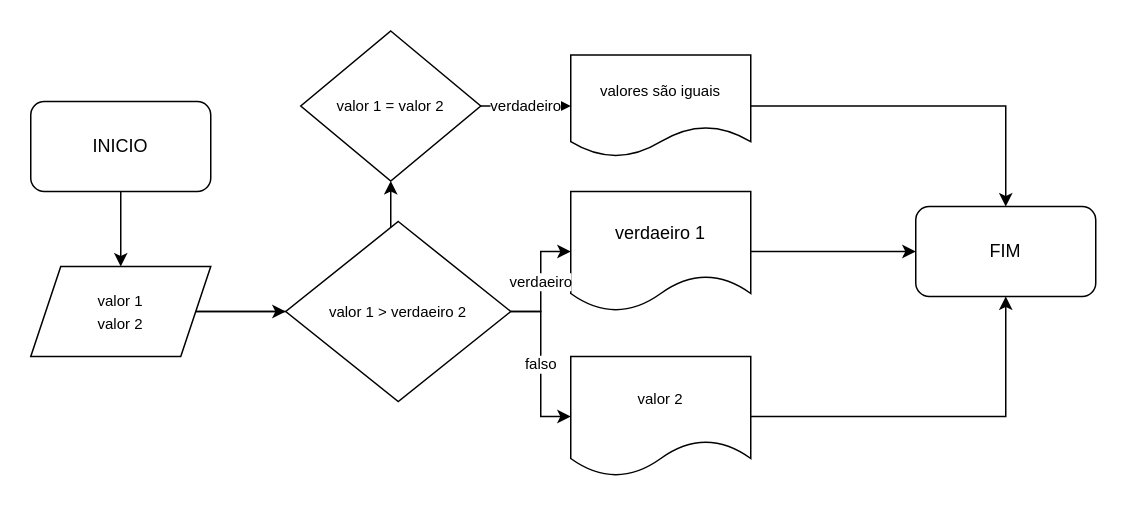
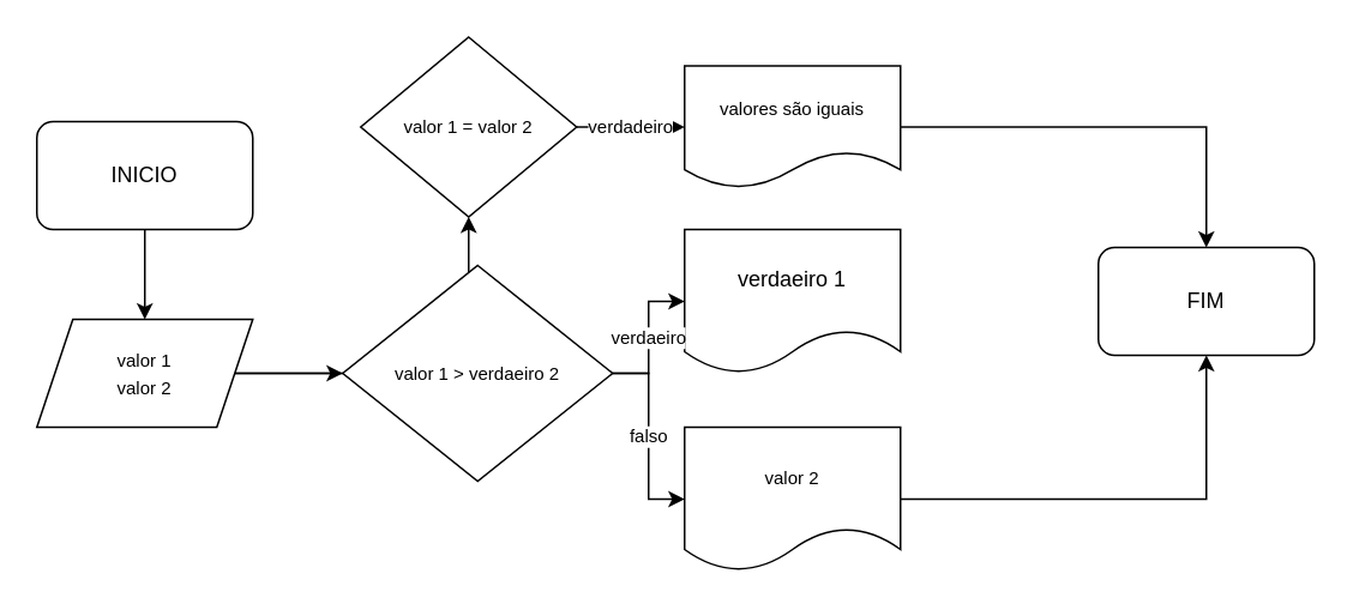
  <mxCell id="0" />
  <mxCell id="1" parent="0" />
  <mxCell id="2" value="" style="edgeStyle=orthogonalEdgeStyle;rounded=0;orthogonalLoop=1;jettySize=auto;html=1;" edge="1" parent="1" source="3" target="6"><mxGeometry relative="1" as="geometry" /></mxCell>
  <mxCell id="3" value="INICIO" style="rounded=1;whiteSpace=wrap;html=1;" vertex="1" parent="1"><mxGeometry x="20" y="67" width="120" height="60" as="geometry" /></mxCell>
  <mxCell id="4" value="" style="edgeStyle=orthogonalEdgeStyle;rounded=0;orthogonalLoop=1;jettySize=auto;html=1;" edge="1" parent="1" source="6"><mxGeometry relative="1" as="geometry"><mxPoint x="190" y="207" as="targetPoint" /></mxGeometry></mxCell>
  <mxCell id="5" value="" style="edgeStyle=orthogonalEdgeStyle;rounded=0;orthogonalLoop=1;jettySize=auto;html=1;fontSize=10;" edge="1" parent="1" source="6" target="16"><mxGeometry relative="1" as="geometry" /></mxCell>
  <mxCell id="6" value="&lt;font size=&quot;1&quot;&gt;valor 1&lt;br&gt;valor 2&lt;br&gt;&lt;/font&gt;" style="shape=parallelogram;perimeter=parallelogramPerimeter;whiteSpace=wrap;html=1;fixedSize=1;" vertex="1" parent="1"><mxGeometry x="20" y="177" width="120" height="60" as="geometry" /></mxCell>
- <mxCell id="7" value="" style="edgeStyle=orthogonalEdgeStyle;rounded=0;orthogonalLoop=1;jettySize=auto;html=1;fontSize=10;" edge="1" parent="1" source="8" target="9"><mxGeometry relative="1" as="geometry" /></mxCell>
  <mxCell id="8" value="verdaeiro 1" style="shape=document;whiteSpace=wrap;html=1;boundedLbl=1;" vertex="1" parent="1"><mxGeometry x="380" y="127" width="120" height="80" as="geometry" /></mxCell>
  <mxCell id="9" value="FIM" style="rounded=1;whiteSpace=wrap;html=1;" vertex="1" parent="1"><mxGeometry x="610" y="137" width="120" height="60" as="geometry" /></mxCell>
  <mxCell id="10" value="verdaeiro" style="edgeStyle=orthogonalEdgeStyle;rounded=0;orthogonalLoop=1;jettySize=auto;html=1;fontSize=10;" edge="1" parent="1" source="12" target="8"><mxGeometry relative="1" as="geometry" /></mxCell>
  <mxCell id="11" value="falso" style="edgeStyle=orthogonalEdgeStyle;rounded=0;orthogonalLoop=1;jettySize=auto;html=1;fontSize=10;" edge="1" parent="1" source="12" target="14"><mxGeometry relative="1" as="geometry" /></mxCell>
  <mxCell id="12" value="valor 1 &amp;gt; verdaeiro 2" style="rhombus;whiteSpace=wrap;html=1;fontSize=10;" vertex="1" parent="1"><mxGeometry x="190" y="147" width="150" height="120" as="geometry" /></mxCell>
  <mxCell id="13" value="" style="edgeStyle=orthogonalEdgeStyle;rounded=0;orthogonalLoop=1;jettySize=auto;html=1;fontSize=10;" edge="1" parent="1" source="14" target="9"><mxGeometry relative="1" as="geometry" /></mxCell>
  <mxCell id="14" value="valor 2" style="shape=document;whiteSpace=wrap;html=1;boundedLbl=1;fontSize=10;" vertex="1" parent="1"><mxGeometry x="380" y="237" width="120" height="80" as="geometry" /></mxCell>
  <mxCell id="15" value="verdadeiro" style="edgeStyle=orthogonalEdgeStyle;rounded=0;orthogonalLoop=1;jettySize=auto;html=1;fontSize=10;" edge="1" parent="1" source="16" target="18"><mxGeometry relative="1" as="geometry" /></mxCell>
  <mxCell id="16" value="valor 1 = valor 2" style="rhombus;whiteSpace=wrap;html=1;fontSize=10;" vertex="1" parent="1"><mxGeometry x="200" y="20" width="120" height="100" as="geometry" /></mxCell>
  <mxCell id="17" value="" style="edgeStyle=orthogonalEdgeStyle;rounded=0;orthogonalLoop=1;jettySize=auto;html=1;fontSize=10;" edge="1" parent="1" source="18" target="9"><mxGeometry relative="1" as="geometry" /></mxCell>
  <mxCell id="18" value="valores são iguais" style="shape=document;whiteSpace=wrap;html=1;boundedLbl=1;fontSize=10;rotation=0;" vertex="1" parent="1"><mxGeometry x="380" y="36" width="120" height="68" as="geometry" /></mxCell>
